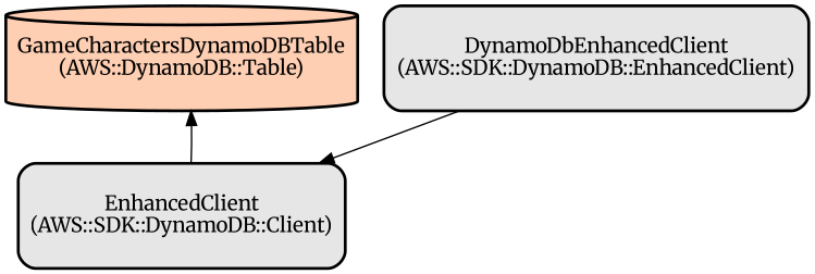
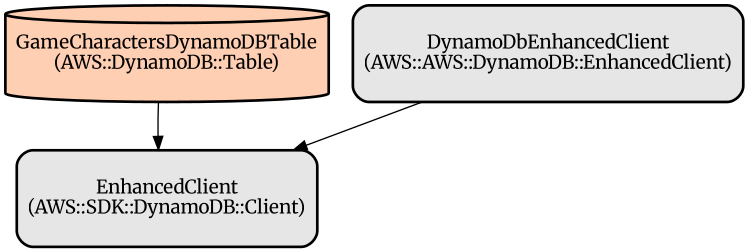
  digraph {
    fontname=Merriweather
    node [color=black fillcolor="#E6E6E6" fontname=Merriweather shape=rectangle style="filled,bold,rounded"]
    edge [fontname=Merriweather]
    n1 [fillcolor="#FFCFB3" height=1 label="GameCharactersDynamoDBTable\n(AWS::DynamoDB::Table)" shape=cylinder]
    n2 [height=1 label="EnhancedClient\n(AWS::SDK::DynamoDB::Client)"]
-   n3 [height=1 label="DynamoDbEnhancedClient\n(AWS::SDK::DynamoDB::EnhancedClient)"]
-   n2 -> n1
+   n3 [height=1 label="DynamoDbEnhancedClient\n(AWS::AWS::DynamoDB::EnhancedClient)"]
+   n1 -> n2
    n3 -> n2
  }
